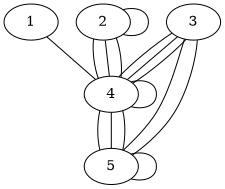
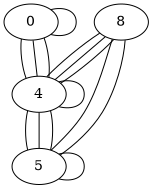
  graph {
-   1
    4
    5
-   2
-   3
-   1 -- 4
+   2 [label=0]
+   3 [label=8]
    4 -- 4
    4 -- 5
    4 -- 5
    4 -- 5
    5 -- 5
    2 -- 4
    2 -- 4
    2 -- 4
    2 -- 2
    3 -- 4
    3 -- 4
    3 -- 4
    3 -- 5
    3 -- 5
  }
